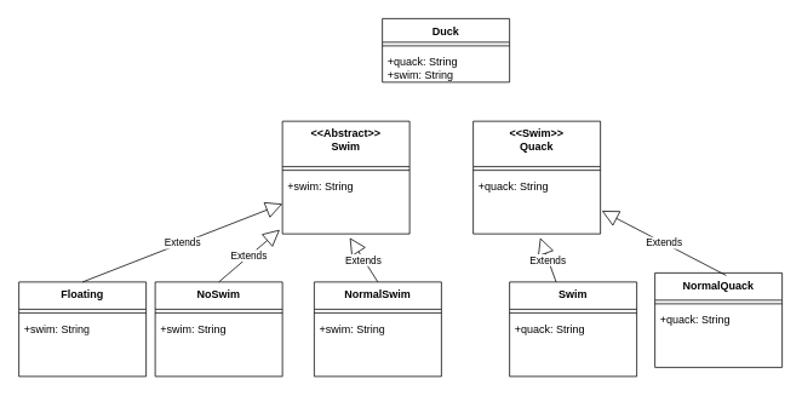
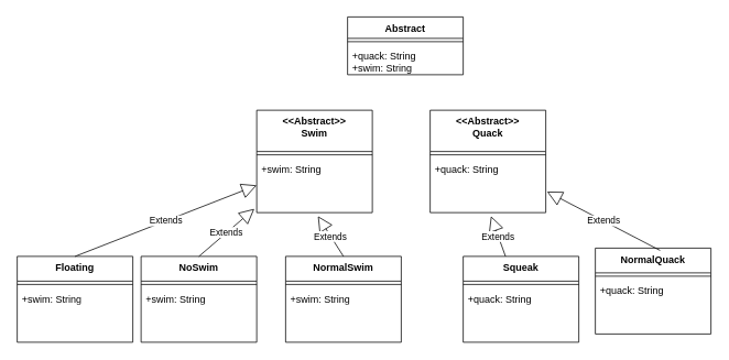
  <mxCell id="0" />
  <mxCell id="1" parent="0" />
- <mxCell id="2" value="Duck" style="swimlane;fontStyle=1;align=center;verticalAlign=top;childLayout=stackLayout;horizontal=1;startSize=26;horizontalStack=0;resizeParent=1;resizeParentMax=0;resizeLast=0;collapsible=1;marginBottom=0;whiteSpace=wrap;html=1;" vertex="1" parent="1"><mxGeometry x="420" width="140" height="70" as="geometry" y="20" /></mxCell>
+ <mxCell id="2" value="Abstract" style="swimlane;fontStyle=1;align=center;verticalAlign=top;childLayout=stackLayout;horizontal=1;startSize=26;horizontalStack=0;resizeParent=1;resizeParentMax=0;resizeLast=0;collapsible=1;marginBottom=0;whiteSpace=wrap;html=1;" vertex="1" parent="1"><mxGeometry x="420" width="140" height="70" as="geometry" y="20" /></mxCell>
  <mxCell id="3" value="" style="line;strokeWidth=1;fillColor=none;align=left;verticalAlign=middle;spacingTop=-1;spacingLeft=3;spacingRight=3;rotatable=0;labelPosition=right;points=[];portConstraint=eastwest;strokeColor=inherit;" vertex="1" parent="2"><mxGeometry y="26" width="140" height="8" as="geometry" /></mxCell>
  <mxCell id="4" value="+quack: String&lt;div&gt;+swim: String&lt;/div&gt;" style="text;strokeColor=none;fillColor=none;align=left;verticalAlign=top;spacingLeft=4;spacingRight=4;overflow=hidden;rotatable=0;points=[[0,0.5],[1,0.5]];portConstraint=eastwest;whiteSpace=wrap;html=1;" vertex="1" parent="2"><mxGeometry y="34" width="140" height="36" as="geometry" /></mxCell>
  <mxCell id="5" value="&amp;lt;&amp;lt;Abstract&amp;gt;&amp;gt;&lt;div&gt;Swim&lt;/div&gt;" style="swimlane;fontStyle=1;align=center;verticalAlign=top;childLayout=stackLayout;horizontal=1;startSize=50;horizontalStack=0;resizeParent=1;resizeParentMax=0;resizeLast=0;collapsible=1;marginBottom=0;whiteSpace=wrap;html=1;" vertex="1" parent="1"><mxGeometry x="310" y="133" width="140" height="124" as="geometry" /></mxCell>
  <mxCell id="6" value="" style="line;strokeWidth=1;fillColor=none;align=left;verticalAlign=middle;spacingTop=-1;spacingLeft=3;spacingRight=3;rotatable=0;labelPosition=right;points=[];portConstraint=eastwest;strokeColor=inherit;" vertex="1" parent="5"><mxGeometry y="50" width="140" height="8" as="geometry" /></mxCell>
  <mxCell id="7" value="+swim: String" style="text;strokeColor=none;fillColor=none;align=left;verticalAlign=top;spacingLeft=4;spacingRight=4;overflow=hidden;rotatable=0;points=[[0,0.5],[1,0.5]];portConstraint=eastwest;whiteSpace=wrap;html=1;" vertex="1" parent="5"><mxGeometry y="58" width="140" height="66" as="geometry" /></mxCell>
- <mxCell id="8" value="&amp;lt;&amp;lt;Swim&amp;gt;&amp;gt;&lt;div&gt;Quack&lt;/div&gt;" style="swimlane;fontStyle=1;align=center;verticalAlign=top;childLayout=stackLayout;horizontal=1;startSize=50;horizontalStack=0;resizeParent=1;resizeParentMax=0;resizeLast=0;collapsible=1;marginBottom=0;whiteSpace=wrap;html=1;" vertex="1" parent="1"><mxGeometry x="520" y="133" width="140" height="124" as="geometry" /></mxCell>
+ <mxCell id="8" value="&amp;lt;&amp;lt;Abstract&amp;gt;&amp;gt;&lt;div&gt;Quack&lt;/div&gt;" style="swimlane;fontStyle=1;align=center;verticalAlign=top;childLayout=stackLayout;horizontal=1;startSize=50;horizontalStack=0;resizeParent=1;resizeParentMax=0;resizeLast=0;collapsible=1;marginBottom=0;whiteSpace=wrap;html=1;" vertex="1" parent="1"><mxGeometry x="520" y="133" width="140" height="124" as="geometry" /></mxCell>
  <mxCell id="9" value="" style="line;strokeWidth=1;fillColor=none;align=left;verticalAlign=middle;spacingTop=-1;spacingLeft=3;spacingRight=3;rotatable=0;labelPosition=right;points=[];portConstraint=eastwest;strokeColor=inherit;" vertex="1" parent="8"><mxGeometry y="50" width="140" height="8" as="geometry" /></mxCell>
  <mxCell id="10" value="+quack: String" style="text;strokeColor=none;fillColor=none;align=left;verticalAlign=top;spacingLeft=4;spacingRight=4;overflow=hidden;rotatable=0;points=[[0,0.5],[1,0.5]];portConstraint=eastwest;whiteSpace=wrap;html=1;" vertex="1" parent="8"><mxGeometry y="58" width="140" height="66" as="geometry" /></mxCell>
  <mxCell id="11" value="Floating" style="swimlane;fontStyle=1;align=center;verticalAlign=top;childLayout=stackLayout;horizontal=1;startSize=30;horizontalStack=0;resizeParent=1;resizeParentMax=0;resizeLast=0;collapsible=1;marginBottom=0;whiteSpace=wrap;html=1;" vertex="1" parent="1"><mxGeometry x="20" y="310" width="140" height="104" as="geometry" /></mxCell>
  <mxCell id="12" value="" style="line;strokeWidth=1;fillColor=none;align=left;verticalAlign=middle;spacingTop=-1;spacingLeft=3;spacingRight=3;rotatable=0;labelPosition=right;points=[];portConstraint=eastwest;strokeColor=inherit;" vertex="1" parent="11"><mxGeometry y="30" width="140" height="8" as="geometry" /></mxCell>
  <mxCell id="13" value="&lt;div&gt;+swim: String&lt;/div&gt;" style="text;strokeColor=none;fillColor=none;align=left;verticalAlign=top;spacingLeft=4;spacingRight=4;overflow=hidden;rotatable=0;points=[[0,0.5],[1,0.5]];portConstraint=eastwest;whiteSpace=wrap;html=1;" vertex="1" parent="11"><mxGeometry y="38" width="140" height="66" as="geometry" /></mxCell>
  <mxCell id="14" value="NoSwim" style="swimlane;fontStyle=1;align=center;verticalAlign=top;childLayout=stackLayout;horizontal=1;startSize=30;horizontalStack=0;resizeParent=1;resizeParentMax=0;resizeLast=0;collapsible=1;marginBottom=0;whiteSpace=wrap;html=1;" vertex="1" parent="1"><mxGeometry x="170" y="310" width="140" height="104" as="geometry" /></mxCell>
  <mxCell id="15" value="" style="line;strokeWidth=1;fillColor=none;align=left;verticalAlign=middle;spacingTop=-1;spacingLeft=3;spacingRight=3;rotatable=0;labelPosition=right;points=[];portConstraint=eastwest;strokeColor=inherit;" vertex="1" parent="14"><mxGeometry y="30" width="140" height="8" as="geometry" /></mxCell>
  <mxCell id="16" value="+swim: String" style="text;strokeColor=none;fillColor=none;align=left;verticalAlign=top;spacingLeft=4;spacingRight=4;overflow=hidden;rotatable=0;points=[[0,0.5],[1,0.5]];portConstraint=eastwest;whiteSpace=wrap;html=1;" vertex="1" parent="14"><mxGeometry y="38" width="140" height="66" as="geometry" /></mxCell>
- <mxCell id="17" value="Swim" style="swimlane;fontStyle=1;align=center;verticalAlign=top;childLayout=stackLayout;horizontal=1;startSize=30;horizontalStack=0;resizeParent=1;resizeParentMax=0;resizeLast=0;collapsible=1;marginBottom=0;whiteSpace=wrap;html=1;" vertex="1" parent="1"><mxGeometry x="560" y="310" width="140" height="104" as="geometry" /></mxCell>
+ <mxCell id="17" value="Squeak" style="swimlane;fontStyle=1;align=center;verticalAlign=top;childLayout=stackLayout;horizontal=1;startSize=30;horizontalStack=0;resizeParent=1;resizeParentMax=0;resizeLast=0;collapsible=1;marginBottom=0;whiteSpace=wrap;html=1;" vertex="1" parent="1"><mxGeometry x="560" y="310" width="140" height="104" as="geometry" /></mxCell>
  <mxCell id="18" value="" style="line;strokeWidth=1;fillColor=none;align=left;verticalAlign=middle;spacingTop=-1;spacingLeft=3;spacingRight=3;rotatable=0;labelPosition=right;points=[];portConstraint=eastwest;strokeColor=inherit;" vertex="1" parent="17"><mxGeometry y="30" width="140" height="8" as="geometry" /></mxCell>
  <mxCell id="19" value="+quack: String" style="text;strokeColor=none;fillColor=none;align=left;verticalAlign=top;spacingLeft=4;spacingRight=4;overflow=hidden;rotatable=0;points=[[0,0.5],[1,0.5]];portConstraint=eastwest;whiteSpace=wrap;html=1;" vertex="1" parent="17"><mxGeometry y="38" width="140" height="66" as="geometry" /></mxCell>
  <mxCell id="20" value="NormalQuack" style="swimlane;fontStyle=1;align=center;verticalAlign=top;childLayout=stackLayout;horizontal=1;startSize=30;horizontalStack=0;resizeParent=1;resizeParentMax=0;resizeLast=0;collapsible=1;marginBottom=0;whiteSpace=wrap;html=1;" vertex="1" parent="1"><mxGeometry x="720" y="300" width="140" height="104" as="geometry" /></mxCell>
  <mxCell id="21" value="" style="line;strokeWidth=1;fillColor=none;align=left;verticalAlign=middle;spacingTop=-1;spacingLeft=3;spacingRight=3;rotatable=0;labelPosition=right;points=[];portConstraint=eastwest;strokeColor=inherit;" vertex="1" parent="20"><mxGeometry y="30" width="140" height="8" as="geometry" /></mxCell>
  <mxCell id="22" value="+quack: String" style="text;strokeColor=none;fillColor=none;align=left;verticalAlign=top;spacingLeft=4;spacingRight=4;overflow=hidden;rotatable=0;points=[[0,0.5],[1,0.5]];portConstraint=eastwest;whiteSpace=wrap;html=1;" vertex="1" parent="20"><mxGeometry y="38" width="140" height="66" as="geometry" /></mxCell>
  <mxCell id="23" value="NormalSwim" style="swimlane;fontStyle=1;align=center;verticalAlign=top;childLayout=stackLayout;horizontal=1;startSize=30;horizontalStack=0;resizeParent=1;resizeParentMax=0;resizeLast=0;collapsible=1;marginBottom=0;whiteSpace=wrap;html=1;" vertex="1" parent="1"><mxGeometry x="345" y="310" width="140" height="104" as="geometry" /></mxCell>
  <mxCell id="24" value="" style="line;strokeWidth=1;fillColor=none;align=left;verticalAlign=middle;spacingTop=-1;spacingLeft=3;spacingRight=3;rotatable=0;labelPosition=right;points=[];portConstraint=eastwest;strokeColor=inherit;" vertex="1" parent="23"><mxGeometry y="30" width="140" height="8" as="geometry" /></mxCell>
  <mxCell id="25" value="+swim: String" style="text;strokeColor=none;fillColor=none;align=left;verticalAlign=top;spacingLeft=4;spacingRight=4;overflow=hidden;rotatable=0;points=[[0,0.5],[1,0.5]];portConstraint=eastwest;whiteSpace=wrap;html=1;" vertex="1" parent="23"><mxGeometry y="38" width="140" height="66" as="geometry" /></mxCell>
  <mxCell id="26" value="Extends" style="endArrow=block;endSize=16;endFill=0;html=1;rounded=0;exitX=0.5;exitY=0;exitDx=0;exitDy=0;entryX=0;entryY=0.5;entryDx=0;entryDy=0;" edge="1" parent="1" source="11" target="7"><mxGeometry width="160" relative="1" as="geometry"><mxPoint x="340" y="260" as="sourcePoint" /><mxPoint x="500" y="260" as="targetPoint" /></mxGeometry></mxCell>
  <mxCell id="27" value="Extends" style="endArrow=block;endSize=16;endFill=0;html=1;rounded=0;exitX=0.5;exitY=0;exitDx=0;exitDy=0;entryX=-0.02;entryY=0.93;entryDx=0;entryDy=0;entryPerimeter=0;" edge="1" parent="1" source="14" target="7"><mxGeometry width="160" relative="1" as="geometry"><mxPoint x="250" y="310" as="sourcePoint" /><mxPoint x="470" y="224" as="targetPoint" /></mxGeometry></mxCell>
  <mxCell id="28" value="Extends" style="endArrow=block;endSize=16;endFill=0;html=1;rounded=0;exitX=0.5;exitY=0;exitDx=0;exitDy=0;entryX=0.529;entryY=1.064;entryDx=0;entryDy=0;entryPerimeter=0;" edge="1" parent="1" source="23" target="7"><mxGeometry width="160" relative="1" as="geometry"><mxPoint x="250" y="320" as="sourcePoint" /><mxPoint x="317" y="262" as="targetPoint" /></mxGeometry></mxCell>
  <mxCell id="29" value="Extends" style="endArrow=block;endSize=16;endFill=0;html=1;rounded=0;entryX=0.526;entryY=1.064;entryDx=0;entryDy=0;entryPerimeter=0;" edge="1" parent="1" source="17" target="10"><mxGeometry width="160" relative="1" as="geometry"><mxPoint x="100" y="320" as="sourcePoint" /><mxPoint x="320" y="234" as="targetPoint" /></mxGeometry></mxCell>
  <mxCell id="30" value="Extends" style="endArrow=block;endSize=16;endFill=0;html=1;rounded=0;entryX=1.011;entryY=0.615;entryDx=0;entryDy=0;entryPerimeter=0;exitX=0.56;exitY=0.027;exitDx=0;exitDy=0;exitPerimeter=0;" edge="1" parent="1" source="20" target="10"><mxGeometry width="160" relative="1" as="geometry"><mxPoint x="621" y="320" as="sourcePoint" /><mxPoint x="604" y="271" as="targetPoint" /></mxGeometry></mxCell>
